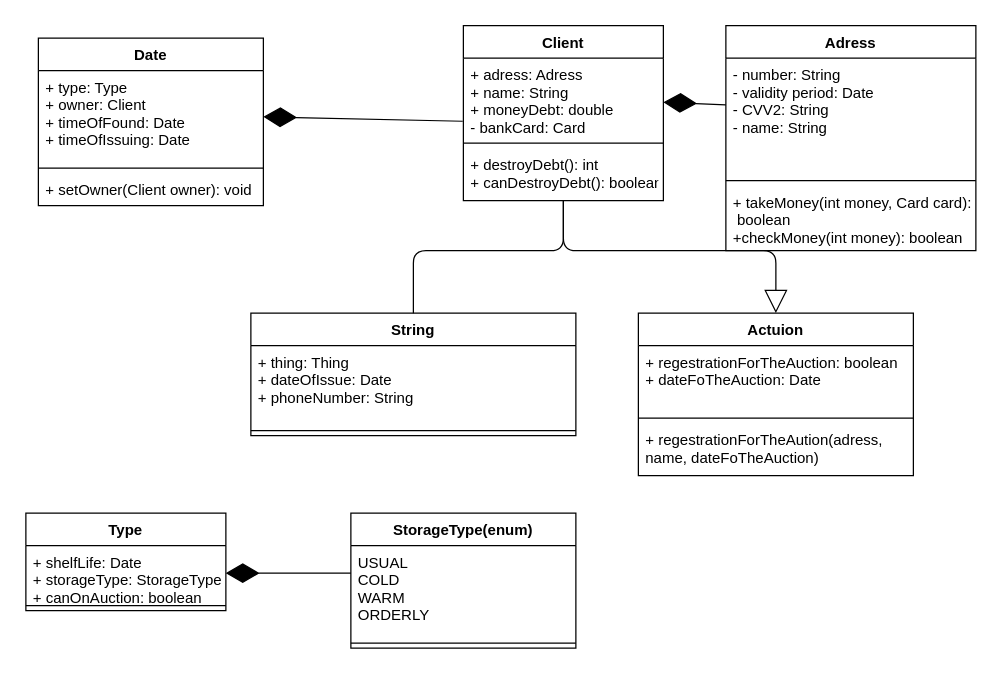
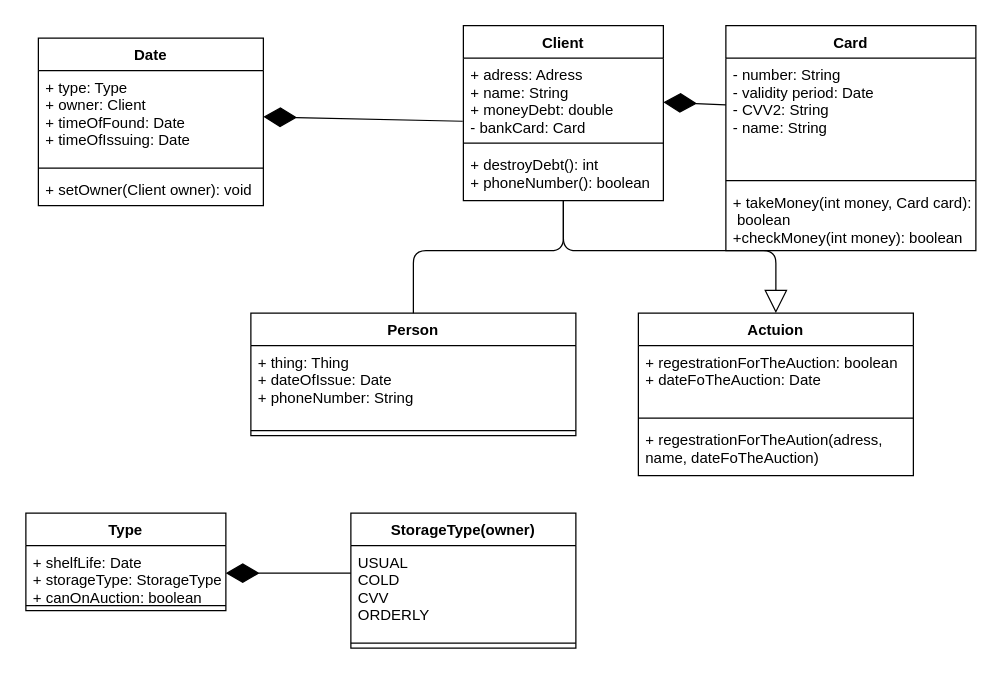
  <mxCell id="0" />
  <mxCell id="1" parent="0" />
  <mxCell id="2" value="Date" style="swimlane;fontStyle=1;align=center;verticalAlign=top;childLayout=stackLayout;horizontal=1;startSize=26;horizontalStack=0;resizeParent=1;resizeParentMax=0;resizeLast=0;collapsible=1;marginBottom=0;" parent="1" vertex="1"><mxGeometry x="30" y="30" width="180" height="134" as="geometry" /></mxCell>
  <mxCell id="3" value="+ type: Type&#10;+ owner: Client&#10;+ timeOfFound: Date&#10;+ timeOfIssuing: Date" style="text;strokeColor=none;fillColor=none;align=left;verticalAlign=top;spacingLeft=4;spacingRight=4;overflow=hidden;rotatable=0;points=[[0,0.5],[1,0.5]];portConstraint=eastwest;" parent="2" vertex="1"><mxGeometry y="26" width="180" height="74" as="geometry" /></mxCell>
  <mxCell id="4" value="" style="line;strokeWidth=1;fillColor=none;align=left;verticalAlign=middle;spacingTop=-1;spacingLeft=3;spacingRight=3;rotatable=0;labelPosition=right;points=[];portConstraint=eastwest;" parent="2" vertex="1"><mxGeometry y="100" width="180" height="8" as="geometry" /></mxCell>
  <mxCell id="5" value="+ setOwner(Client owner): void" style="text;strokeColor=none;fillColor=none;align=left;verticalAlign=top;spacingLeft=4;spacingRight=4;overflow=hidden;rotatable=0;points=[[0,0.5],[1,0.5]];portConstraint=eastwest;" parent="2" vertex="1"><mxGeometry y="108" width="180" height="26" as="geometry" /></mxCell>
  <mxCell id="6" value="Client" style="swimlane;fontStyle=1;align=center;verticalAlign=top;childLayout=stackLayout;horizontal=1;startSize=26;horizontalStack=0;resizeParent=1;resizeParentMax=0;resizeLast=0;collapsible=1;marginBottom=0;" parent="1" vertex="1"><mxGeometry x="370" y="20" width="160" height="140" as="geometry" /></mxCell>
  <mxCell id="7" value="+ adress: Adress&#10;+ name: String&#10;+ moneyDebt: double&#10;- bankCard: Card" style="text;strokeColor=none;fillColor=none;align=left;verticalAlign=top;spacingLeft=4;spacingRight=4;overflow=hidden;rotatable=0;points=[[0,0.5],[1,0.5]];portConstraint=eastwest;" parent="6" vertex="1"><mxGeometry y="26" width="160" height="64" as="geometry" /></mxCell>
  <mxCell id="8" value="" style="line;strokeWidth=1;fillColor=none;align=left;verticalAlign=middle;spacingTop=-1;spacingLeft=3;spacingRight=3;rotatable=0;labelPosition=right;points=[];portConstraint=eastwest;" parent="6" vertex="1"><mxGeometry y="90" width="160" height="8" as="geometry" /></mxCell>
- <mxCell id="9" value="+ destroyDebt(): int&#10;+ canDestroyDebt(): boolean" style="text;strokeColor=none;fillColor=none;align=left;verticalAlign=top;spacingLeft=4;spacingRight=4;overflow=hidden;rotatable=0;points=[[0,0.5],[1,0.5]];portConstraint=eastwest;" parent="6" vertex="1"><mxGeometry y="98" width="160" height="42" as="geometry" /></mxCell>
+ <mxCell id="9" value="+ destroyDebt(): int&#10;+ phoneNumber(): boolean" style="text;strokeColor=none;fillColor=none;align=left;verticalAlign=top;spacingLeft=4;spacingRight=4;overflow=hidden;rotatable=0;points=[[0,0.5],[1,0.5]];portConstraint=eastwest;" parent="6" vertex="1"><mxGeometry y="98" width="160" height="42" as="geometry" /></mxCell>
  <mxCell id="10" value="Actuion" style="swimlane;fontStyle=1;align=center;verticalAlign=top;childLayout=stackLayout;horizontal=1;startSize=26;horizontalStack=0;resizeParent=1;resizeParentMax=0;resizeLast=0;collapsible=1;marginBottom=0;" parent="1" vertex="1"><mxGeometry x="510" y="250" width="220" height="130" as="geometry" /></mxCell>
  <mxCell id="11" value="+ regestrationForTheAuction: boolean&#10;+ dateFoTheAuction: Date&#10; &#10;" style="text;strokeColor=none;fillColor=none;align=left;verticalAlign=top;spacingLeft=4;spacingRight=4;overflow=hidden;rotatable=0;points=[[0,0.5],[1,0.5]];portConstraint=eastwest;" parent="10" vertex="1"><mxGeometry y="26" width="220" height="54" as="geometry" /></mxCell>
  <mxCell id="12" value="" style="line;strokeWidth=1;fillColor=none;align=left;verticalAlign=middle;spacingTop=-1;spacingLeft=3;spacingRight=3;rotatable=0;labelPosition=right;points=[];portConstraint=eastwest;" parent="10" vertex="1"><mxGeometry y="80" width="220" height="8" as="geometry" /></mxCell>
  <mxCell id="13" value="+ regestrationForTheAution(adress,&#10;name, dateFoTheAuction)" style="text;strokeColor=none;fillColor=none;align=left;verticalAlign=top;spacingLeft=4;spacingRight=4;overflow=hidden;rotatable=0;points=[[0,0.5],[1,0.5]];portConstraint=eastwest;" parent="10" vertex="1"><mxGeometry y="88" width="220" height="42" as="geometry" /></mxCell>
- <mxCell id="14" value="String" style="swimlane;fontStyle=1;align=center;verticalAlign=top;childLayout=stackLayout;horizontal=1;startSize=26;horizontalStack=0;resizeParent=1;resizeParentMax=0;resizeLast=0;collapsible=1;marginBottom=0;" parent="1" vertex="1"><mxGeometry x="200" y="250" width="260" height="98" as="geometry" /></mxCell>
+ <mxCell id="14" value="Person" style="swimlane;fontStyle=1;align=center;verticalAlign=top;childLayout=stackLayout;horizontal=1;startSize=26;horizontalStack=0;resizeParent=1;resizeParentMax=0;resizeLast=0;collapsible=1;marginBottom=0;" parent="1" vertex="1"><mxGeometry x="200" y="250" width="260" height="98" as="geometry" /></mxCell>
  <mxCell id="15" value="+ thing: Thing&#10;+ dateOfIssue: Date&#10;+ phoneNumber: String" style="text;strokeColor=none;fillColor=none;align=left;verticalAlign=top;spacingLeft=4;spacingRight=4;overflow=hidden;rotatable=0;points=[[0,0.5],[1,0.5]];portConstraint=eastwest;" parent="14" vertex="1"><mxGeometry y="26" width="260" height="64" as="geometry" /></mxCell>
  <mxCell id="16" value="" style="line;strokeWidth=1;fillColor=none;align=left;verticalAlign=middle;spacingTop=-1;spacingLeft=3;spacingRight=3;rotatable=0;labelPosition=right;points=[];portConstraint=eastwest;" parent="14" vertex="1"><mxGeometry y="90" width="260" height="8" as="geometry" /></mxCell>
  <mxCell id="17" value="" style="endArrow=diamondThin;endFill=1;endSize=24;html=1;exitX=-0.003;exitY=0.789;exitDx=0;exitDy=0;exitPerimeter=0;entryX=1;entryY=0.5;entryDx=0;entryDy=0;" parent="1" source="7" target="3" edge="1"><mxGeometry width="160" relative="1" as="geometry"><mxPoint x="300" y="160" as="sourcePoint" /><mxPoint x="220" y="160" as="targetPoint" /></mxGeometry></mxCell>
  <mxCell id="18" value="" style="endArrow=none;endSize=16;endFill=0;html=1;entryX=0.5;entryY=0;entryDx=0;entryDy=0;" parent="1" source="9" target="14" edge="1"><mxGeometry width="160" relative="1" as="geometry"><mxPoint x="290" y="480" as="sourcePoint" /><mxPoint x="450" y="480" as="targetPoint" /><Array as="points"><mxPoint x="450" y="200" /><mxPoint x="330" y="200" /></Array></mxGeometry></mxCell>
  <mxCell id="19" value="" style="endArrow=block;endSize=16;endFill=0;html=1;entryX=0.5;entryY=0;entryDx=0;entryDy=0;" parent="1" target="10" edge="1"><mxGeometry width="160" relative="1" as="geometry"><mxPoint x="450" y="160" as="sourcePoint" /><mxPoint x="450" y="480" as="targetPoint" /><Array as="points"><mxPoint x="450" y="200" /><mxPoint x="620" y="200" /></Array></mxGeometry></mxCell>
  <mxCell id="20" value="Type" style="swimlane;fontStyle=1;align=center;verticalAlign=top;childLayout=stackLayout;horizontal=1;startSize=26;horizontalStack=0;resizeParent=1;resizeParentMax=0;resizeLast=0;collapsible=1;marginBottom=0;" parent="1" vertex="1"><mxGeometry x="20" y="410" width="160" height="78" as="geometry" /></mxCell>
  <mxCell id="21" value="+ shelfLife: Date&#10;+ storageType: StorageType&#10;+ canOnAuction: boolean&#10;" style="text;strokeColor=none;fillColor=none;align=left;verticalAlign=top;spacingLeft=4;spacingRight=4;overflow=hidden;rotatable=0;points=[[0,0.5],[1,0.5]];portConstraint=eastwest;" parent="20" vertex="1"><mxGeometry y="26" width="160" height="44" as="geometry" /></mxCell>
  <mxCell id="22" value="" style="line;strokeWidth=1;fillColor=none;align=left;verticalAlign=middle;spacingTop=-1;spacingLeft=3;spacingRight=3;rotatable=0;labelPosition=right;points=[];portConstraint=eastwest;" parent="20" vertex="1"><mxGeometry y="70" width="160" height="8" as="geometry" /></mxCell>
- <mxCell id="23" value="StorageType(enum)" style="swimlane;fontStyle=1;align=center;verticalAlign=top;childLayout=stackLayout;horizontal=1;startSize=26;horizontalStack=0;resizeParent=1;resizeParentMax=0;resizeLast=0;collapsible=1;marginBottom=0;" parent="1" vertex="1"><mxGeometry x="280" y="410" width="180" height="108" as="geometry" /></mxCell>
- <mxCell id="24" value="USUAL&#10;COLD&#10;WARM&#10;ORDERLY" style="text;strokeColor=none;fillColor=none;align=left;verticalAlign=top;spacingLeft=4;spacingRight=4;overflow=hidden;rotatable=0;points=[[0,0.5],[1,0.5]];portConstraint=eastwest;" parent="23" vertex="1"><mxGeometry y="26" width="180" height="74" as="geometry" /></mxCell>
+ <mxCell id="23" value="StorageType(owner)" style="swimlane;fontStyle=1;align=center;verticalAlign=top;childLayout=stackLayout;horizontal=1;startSize=26;horizontalStack=0;resizeParent=1;resizeParentMax=0;resizeLast=0;collapsible=1;marginBottom=0;" parent="1" vertex="1"><mxGeometry x="280" y="410" width="180" height="108" as="geometry" /></mxCell>
+ <mxCell id="24" value="USUAL&#10;COLD&#10;CVV&#10;ORDERLY" style="text;strokeColor=none;fillColor=none;align=left;verticalAlign=top;spacingLeft=4;spacingRight=4;overflow=hidden;rotatable=0;points=[[0,0.5],[1,0.5]];portConstraint=eastwest;" parent="23" vertex="1"><mxGeometry y="26" width="180" height="74" as="geometry" /></mxCell>
  <mxCell id="25" value="" style="line;strokeWidth=1;fillColor=none;align=left;verticalAlign=middle;spacingTop=-1;spacingLeft=3;spacingRight=3;rotatable=0;labelPosition=right;points=[];portConstraint=eastwest;" parent="23" vertex="1"><mxGeometry y="100" width="180" height="8" as="geometry" /></mxCell>
  <mxCell id="26" value="" style="endArrow=diamondThin;endFill=1;endSize=24;html=1;entryX=1;entryY=0.5;entryDx=0;entryDy=0;" parent="1" target="21" edge="1"><mxGeometry width="160" relative="1" as="geometry"><mxPoint x="280" y="458" as="sourcePoint" /><mxPoint x="560" y="530" as="targetPoint" /></mxGeometry></mxCell>
- <mxCell id="27" value="Adress" style="swimlane;fontStyle=1;align=center;verticalAlign=top;childLayout=stackLayout;horizontal=1;startSize=26;horizontalStack=0;resizeParent=1;resizeParentMax=0;resizeLast=0;collapsible=1;marginBottom=0;" vertex="1" parent="1"><mxGeometry x="580" y="20" width="200" height="180" as="geometry" /></mxCell>
+ <mxCell id="27" value="Card" style="swimlane;fontStyle=1;align=center;verticalAlign=top;childLayout=stackLayout;horizontal=1;startSize=26;horizontalStack=0;resizeParent=1;resizeParentMax=0;resizeLast=0;collapsible=1;marginBottom=0;" vertex="1" parent="1"><mxGeometry x="580" y="20" width="200" height="180" as="geometry" /></mxCell>
  <mxCell id="28" value="- number: String&#10;- validity period: Date&#10;- CVV2: String&#10;- name: String" style="text;strokeColor=none;fillColor=none;align=left;verticalAlign=top;spacingLeft=4;spacingRight=4;overflow=hidden;rotatable=0;points=[[0,0.5],[1,0.5]];portConstraint=eastwest;" vertex="1" parent="27"><mxGeometry y="26" width="200" height="94" as="geometry" /></mxCell>
  <mxCell id="29" value="" style="line;strokeWidth=1;fillColor=none;align=left;verticalAlign=middle;spacingTop=-1;spacingLeft=3;spacingRight=3;rotatable=0;labelPosition=right;points=[];portConstraint=eastwest;" vertex="1" parent="27"><mxGeometry y="120" width="200" height="8" as="geometry" /></mxCell>
  <mxCell id="30" value="+ takeMoney(int money, Card card):&#10; boolean&#10;+checkMoney(int money): boolean" style="text;strokeColor=none;fillColor=none;align=left;verticalAlign=top;spacingLeft=4;spacingRight=4;overflow=hidden;rotatable=0;points=[[0,0.5],[1,0.5]];portConstraint=eastwest;" vertex="1" parent="27"><mxGeometry y="128" width="200" height="52" as="geometry" /></mxCell>
  <mxCell id="31" value="" style="endArrow=diamondThin;endFill=1;endSize=24;html=1;exitX=0;exitY=0.397;exitDx=0;exitDy=0;exitPerimeter=0;" edge="1" parent="1" source="28" target="7"><mxGeometry width="160" relative="1" as="geometry"><mxPoint x="710" y="210" as="sourcePoint" /><mxPoint x="870" y="210" as="targetPoint" /></mxGeometry></mxCell>
